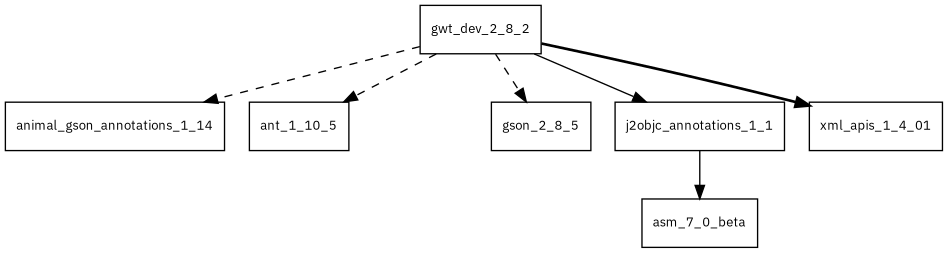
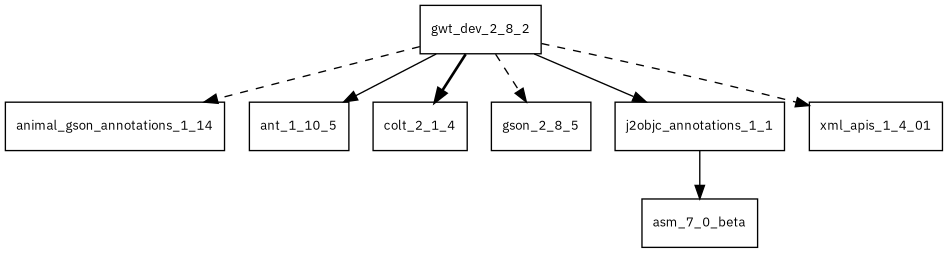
  digraph {
    fontname="IBM Plex Sans"
    node [fontname="IBM Plex Sans" fontsize=10.0 shape=box]
    edge [fontname="IBM Plex Sans" style=dashed]
    n1 [label=animal_gson_annotations_1_14]
    gwt_dev_2_8_2
    ant_1_10_5
+   colt_2_1_4
    gson_2_8_5
    j2objc_annotations_1_1
    xml_apis_1_4_01
    asm_7_0_beta
    gwt_dev_2_8_2 -> n1
-   gwt_dev_2_8_2 -> ant_1_10_5
+   gwt_dev_2_8_2 -> ant_1_10_5 [style=solid]
+   gwt_dev_2_8_2 -> colt_2_1_4 [style=bold]
    gwt_dev_2_8_2 -> gson_2_8_5
    gwt_dev_2_8_2 -> j2objc_annotations_1_1 [style=solid]
-   gwt_dev_2_8_2 -> xml_apis_1_4_01 [style=bold]
+   gwt_dev_2_8_2 -> xml_apis_1_4_01
    j2objc_annotations_1_1 -> asm_7_0_beta [style=solid]
  }
